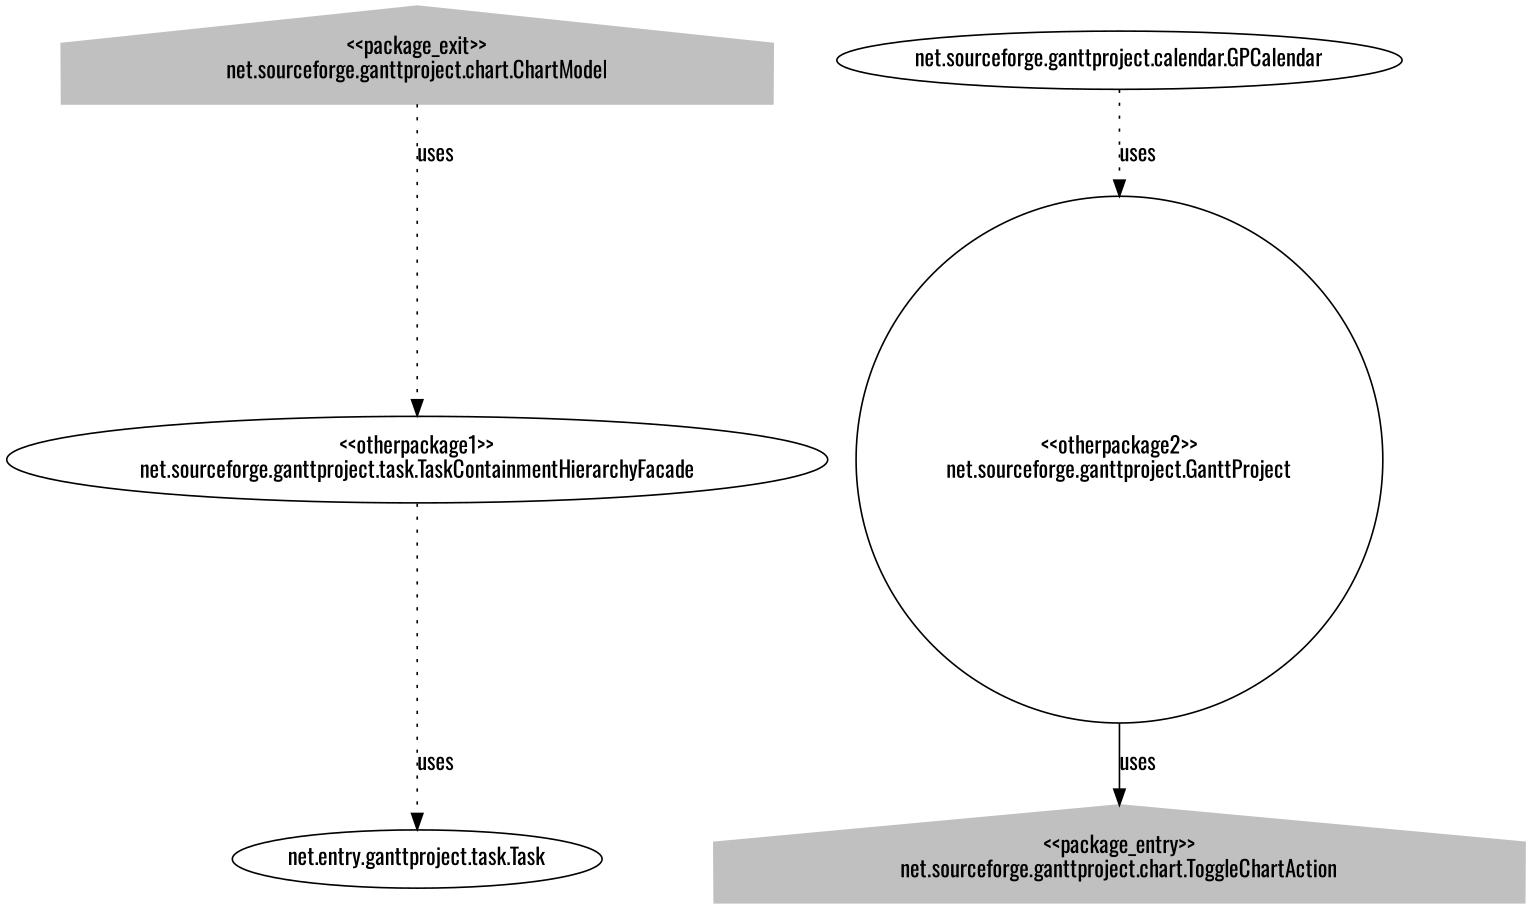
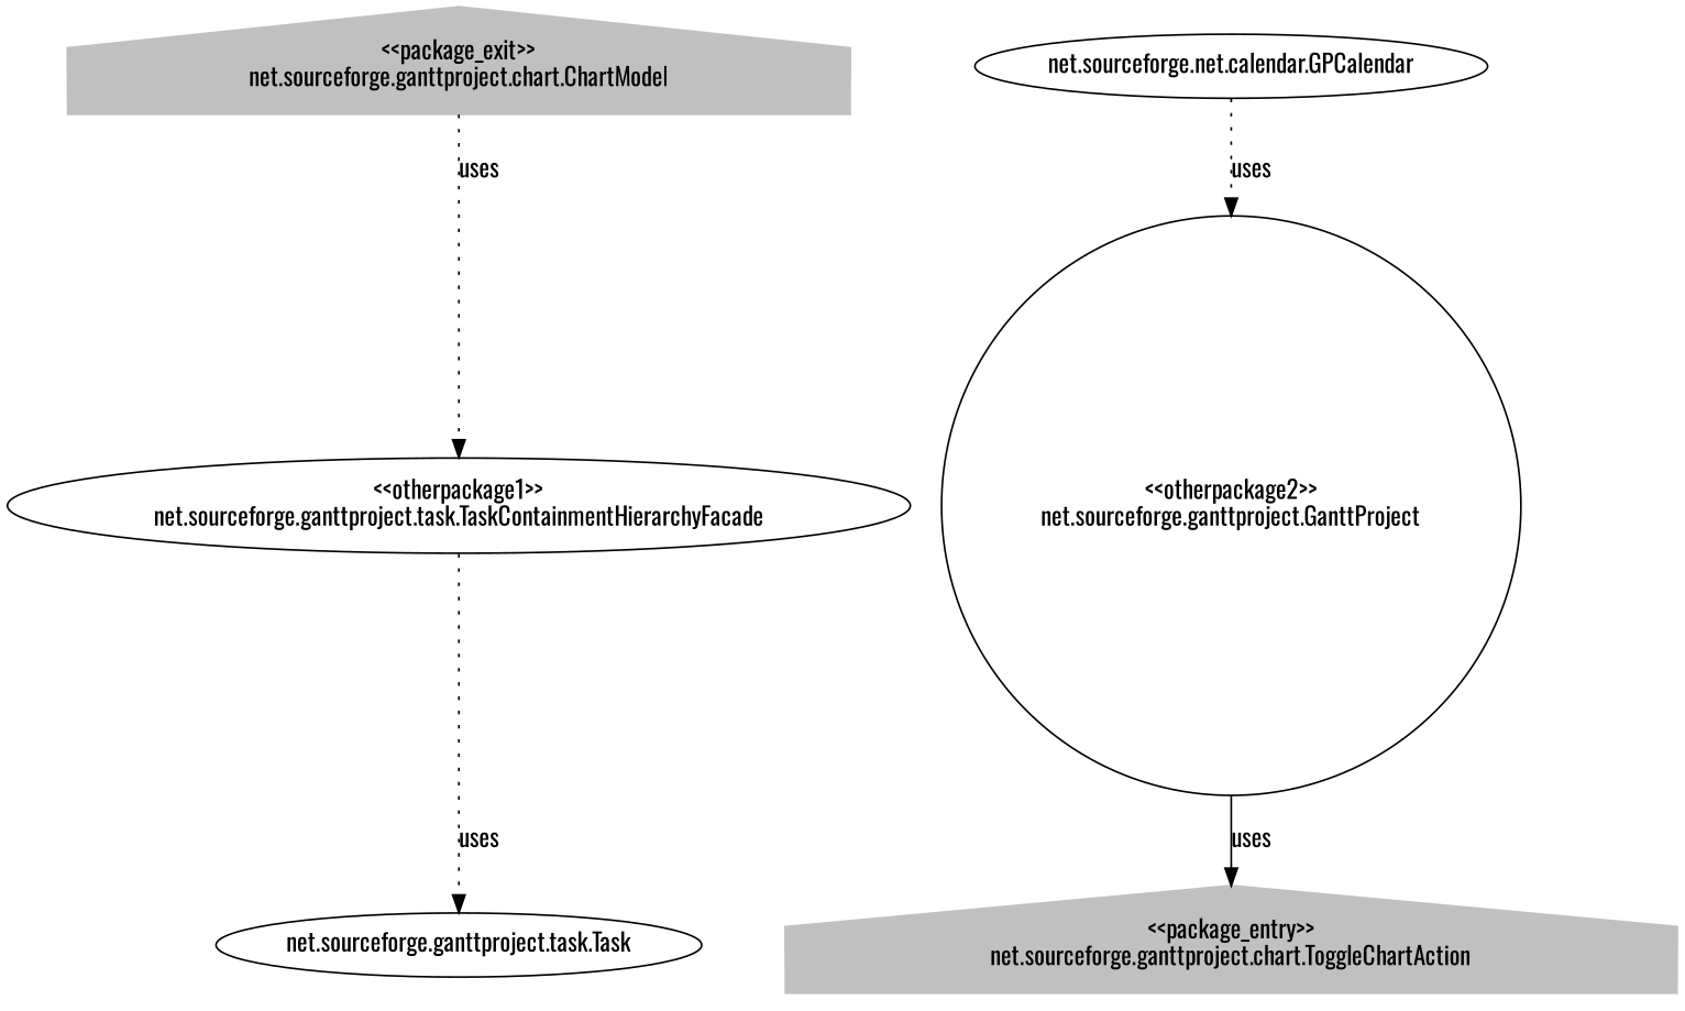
  digraph {
    fontname=Oswald
    node [fontname=Oswald shape=ellipse]
    edge [fontname=Oswald style=dotted]
    n1 [color=grey label="<<package_exit>>\nnet.sourceforge.ganttproject.chart.ChartModel" shape=house style=filled]
    n2 [label="<<otherpackage1>>\nnet.sourceforge.ganttproject.task.TaskContainmentHierarchyFacade"]
-   n3 [label="net.entry.ganttproject.task.Task"]
+   n3 [label="net.sourceforge.ganttproject.task.Task"]
    n4 [color=grey label="<<package_entry>>\nnet.sourceforge.ganttproject.chart.ToggleChartAction" shape=house style=filled]
    n5 [label="<<otherpackage2>>\nnet.sourceforge.ganttproject.GanttProject" shape=circle]
-   n6 [label="net.sourceforge.ganttproject.calendar.GPCalendar"]
+   n6 [label="net.sourceforge.net.calendar.GPCalendar"]
    n1 -> n2 [label=uses]
    n2 -> n3 [label=uses]
    n5 -> n4 [label=uses style=solid]
    n6 -> n5 [label=uses]
  }
